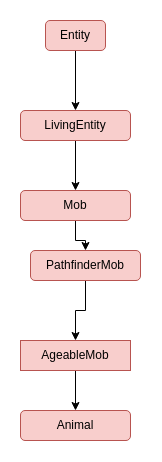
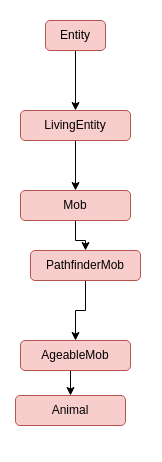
  <mxCell id="0" />
  <mxCell id="1" parent="0" />
  <mxCell id="2" style="edgeStyle=orthogonalEdgeStyle;rounded=0;orthogonalLoop=1;jettySize=auto;html=1;exitX=0.5;exitY=1;exitDx=0;exitDy=0;" parent="1" source="3" target="5" edge="1"><mxGeometry relative="1" as="geometry" /></mxCell>
  <mxCell id="3" value="Entity" style="rounded=1;whiteSpace=wrap;html=1;fillColor=#f8cecc;strokeColor=#b85450;" parent="1" vertex="1"><mxGeometry x="45" y="20" width="60" height="30" as="geometry" /></mxCell>
  <mxCell id="4" style="edgeStyle=orthogonalEdgeStyle;rounded=0;orthogonalLoop=1;jettySize=auto;html=1;exitX=0.5;exitY=1;exitDx=0;exitDy=0;" edge="1" parent="1" source="5" target="7"><mxGeometry relative="1" as="geometry" /></mxCell>
  <mxCell id="5" value="LivingEntity" style="rounded=1;whiteSpace=wrap;html=1;fillColor=#f8cecc;strokeColor=#b85450;" parent="1" vertex="1"><mxGeometry x="20" y="110" width="110" height="30" as="geometry" /></mxCell>
  <mxCell id="6" style="edgeStyle=orthogonalEdgeStyle;rounded=0;orthogonalLoop=1;jettySize=auto;html=1;exitX=0.5;exitY=1;exitDx=0;exitDy=0;" parent="1" source="7" target="9" edge="1"><mxGeometry relative="1" as="geometry" /></mxCell>
  <mxCell id="7" value="Mob" style="rounded=1;whiteSpace=wrap;html=1;fillColor=#f8cecc;strokeColor=#b85450;" parent="1" vertex="1"><mxGeometry x="20" y="190" width="110" height="30" as="geometry" /></mxCell>
  <mxCell id="8" style="edgeStyle=orthogonalEdgeStyle;rounded=0;orthogonalLoop=1;jettySize=auto;html=1;exitX=0.5;exitY=1;exitDx=0;exitDy=0;entryX=0.5;entryY=0;entryDx=0;entryDy=0;" parent="1" source="9" target="11" edge="1"><mxGeometry relative="1" as="geometry" /></mxCell>
  <mxCell id="9" value="PathfinderMob" style="rounded=1;whiteSpace=wrap;html=1;fillColor=#f8cecc;strokeColor=#b85450;" parent="1" vertex="1"><mxGeometry x="30" y="250" width="110" height="30" as="geometry" /></mxCell>
  <mxCell id="10" style="edgeStyle=orthogonalEdgeStyle;rounded=0;orthogonalLoop=1;jettySize=auto;html=1;exitX=0.5;exitY=1;exitDx=0;exitDy=0;entryX=0.5;entryY=0;entryDx=0;entryDy=0;" parent="1" source="11" target="12" edge="1"><mxGeometry relative="1" as="geometry" /></mxCell>
- <mxCell id="11" value="AgeableMob" style="whiteSpace=wrap;html=1;fillColor=#f8cecc;strokeColor=#b85450;rounded=0;" parent="1" vertex="1"><mxGeometry x="20" y="340" width="110" height="30" as="geometry" /></mxCell>
- <mxCell id="12" value="Animal" style="rounded=1;whiteSpace=wrap;html=1;fillColor=#f8cecc;strokeColor=#b85450;" parent="1" vertex="1"><mxGeometry x="20" y="410" width="110" height="30" as="geometry" /></mxCell>
+ <mxCell id="11" value="AgeableMob" style="rounded=1;whiteSpace=wrap;html=1;fillColor=#f8cecc;strokeColor=#b85450;" parent="1" vertex="1"><mxGeometry x="20" y="340" width="110" height="30" as="geometry" /></mxCell>
+ <mxCell id="12" value="Animal" style="rounded=1;whiteSpace=wrap;html=1;fillColor=#f8cecc;strokeColor=#b85450;" parent="1" vertex="1"><mxGeometry x="15" y="395" width="110" height="30" as="geometry" /></mxCell>
